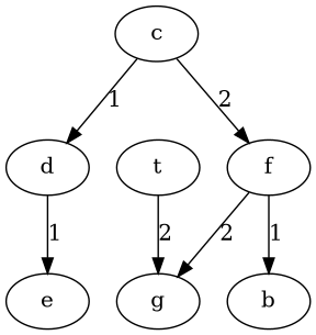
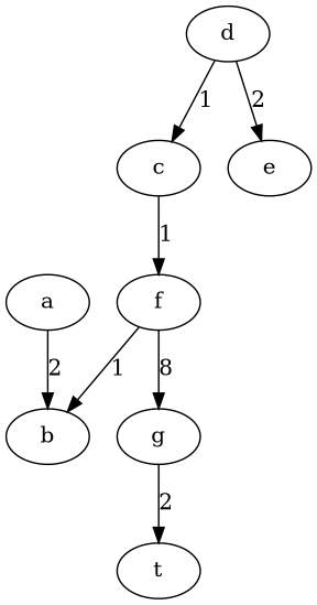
  digraph {
+   a
    b
    c
    d
    f
    e
    g
    t
-   c -> d [label=1]
-   c -> f [label=2]
-   d -> e [label=1]
+   a -> b [label=2]
+   d -> c [label=1]
+   c -> f [label=1]
+   d -> e [label=2]
    f -> b [label=1]
-   f -> g [label=2]
-   t -> g [label=2]
+   f -> g [label=8]
+   g -> t [label=2]
  }
